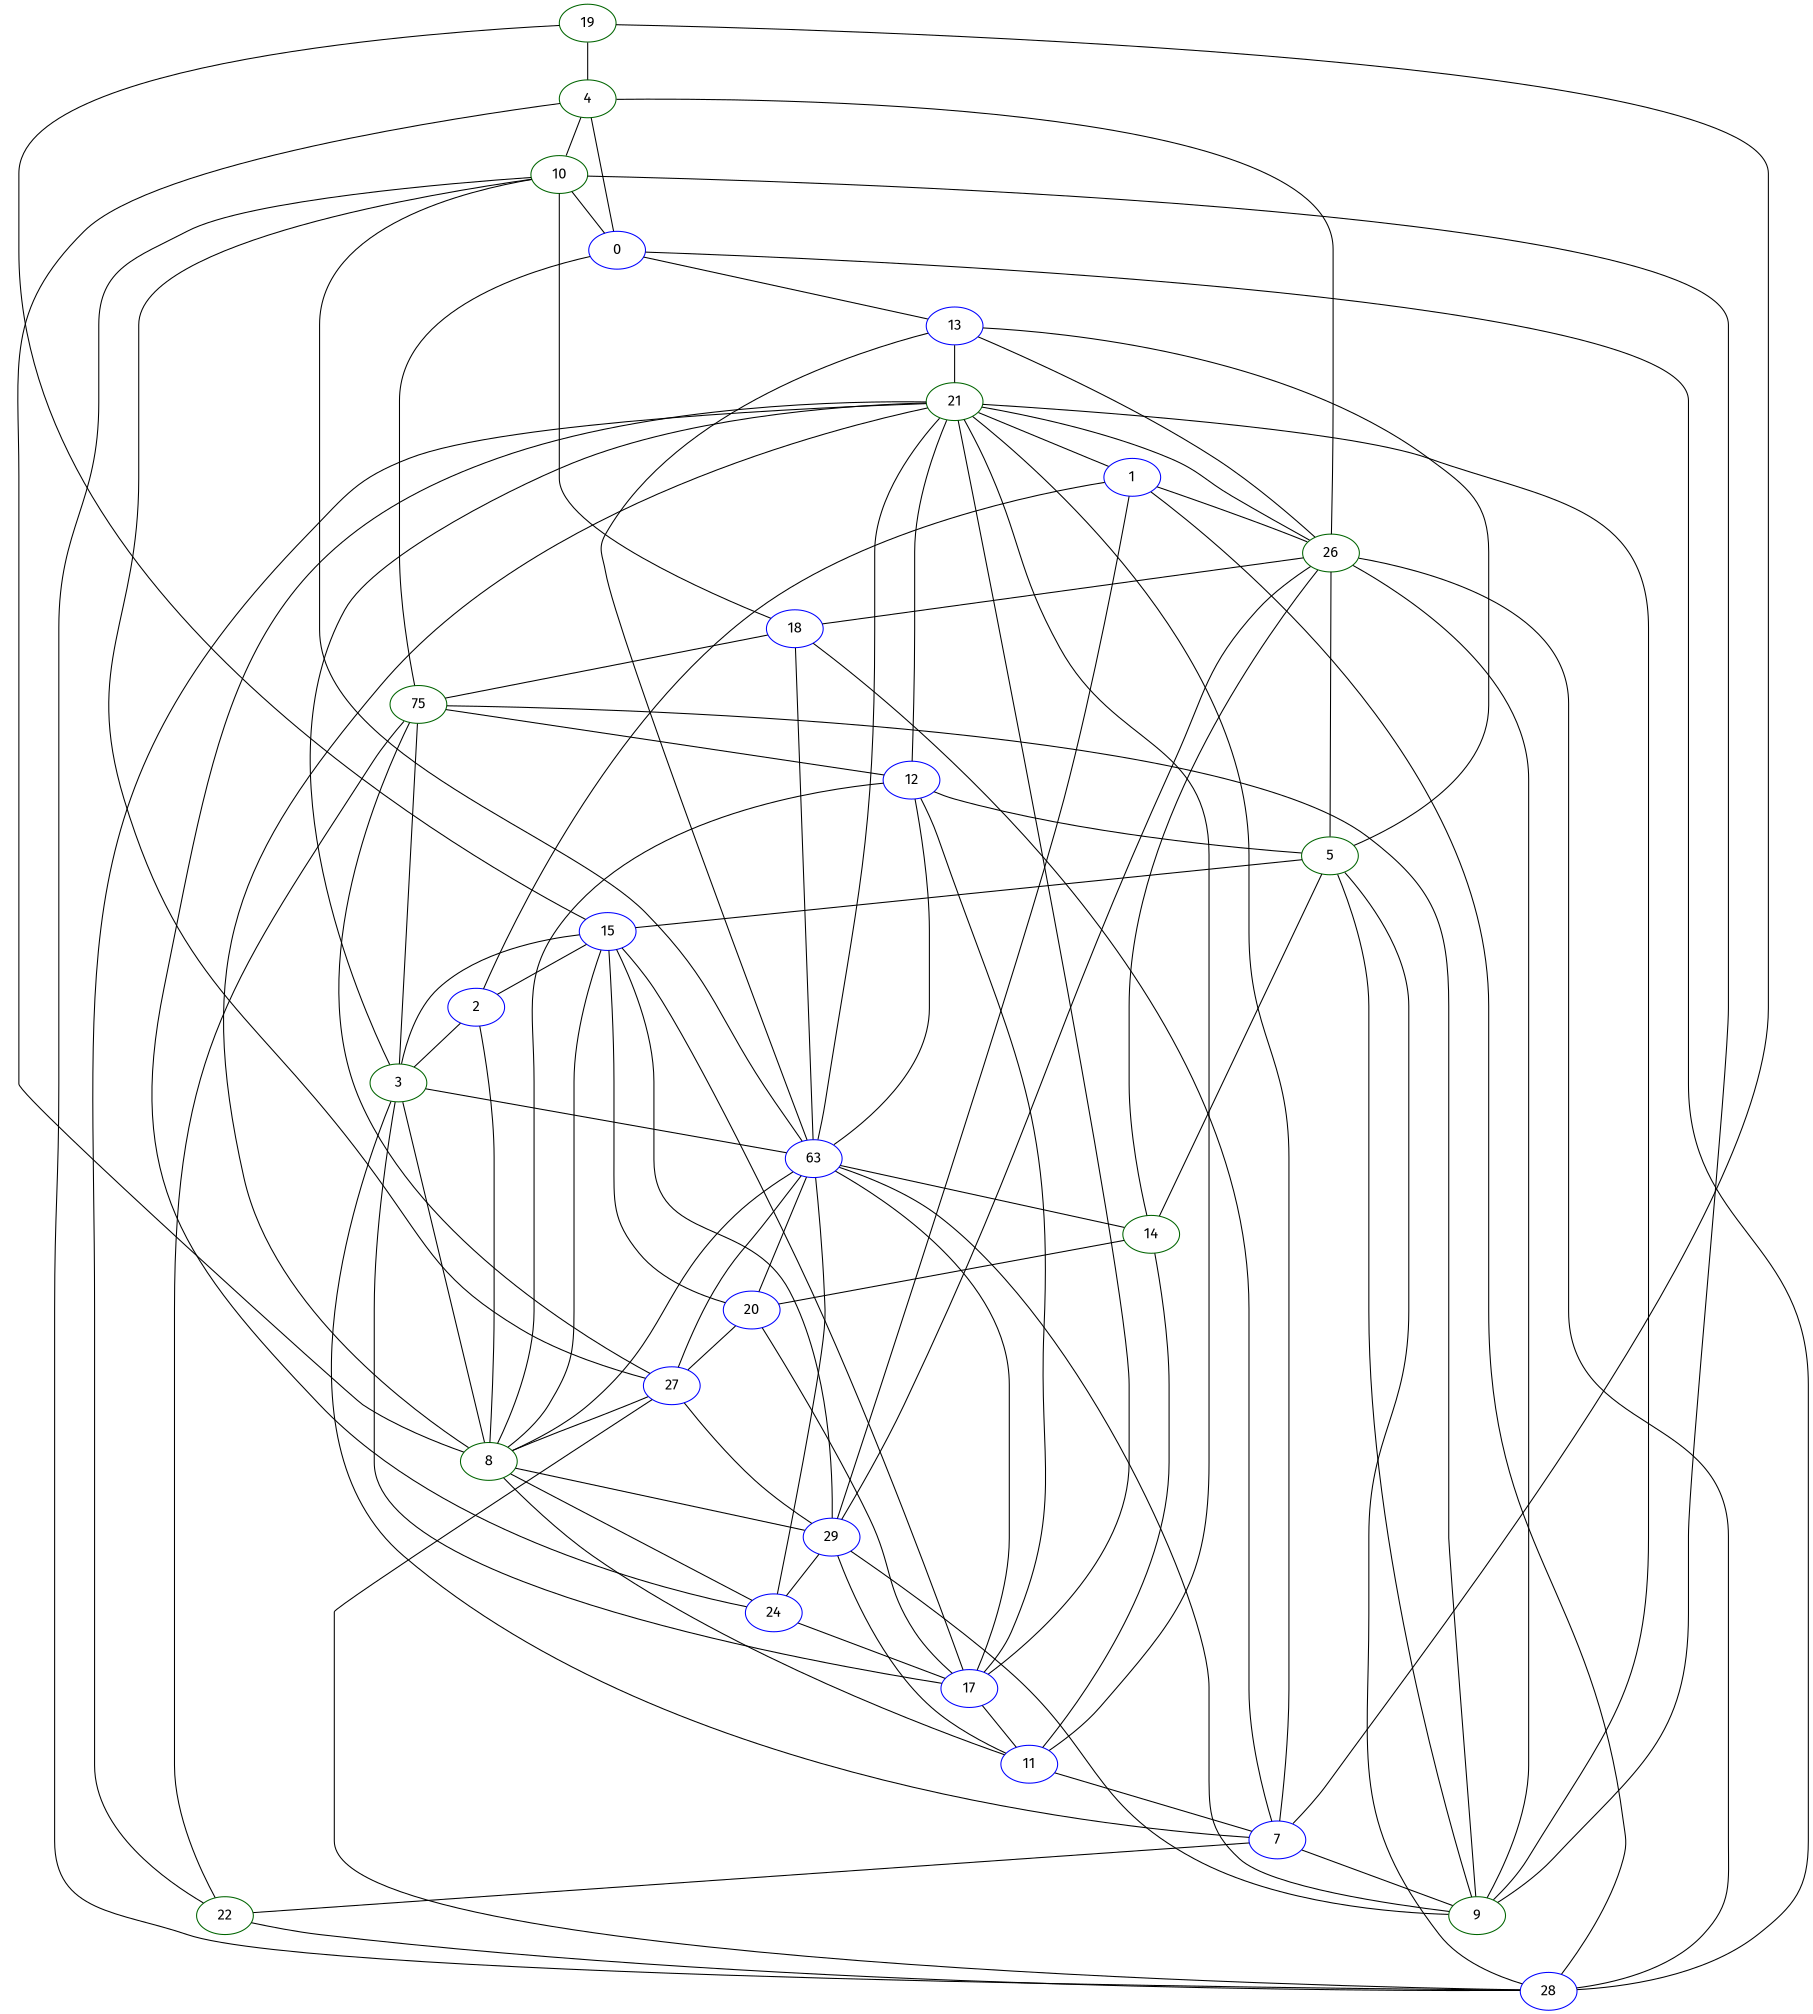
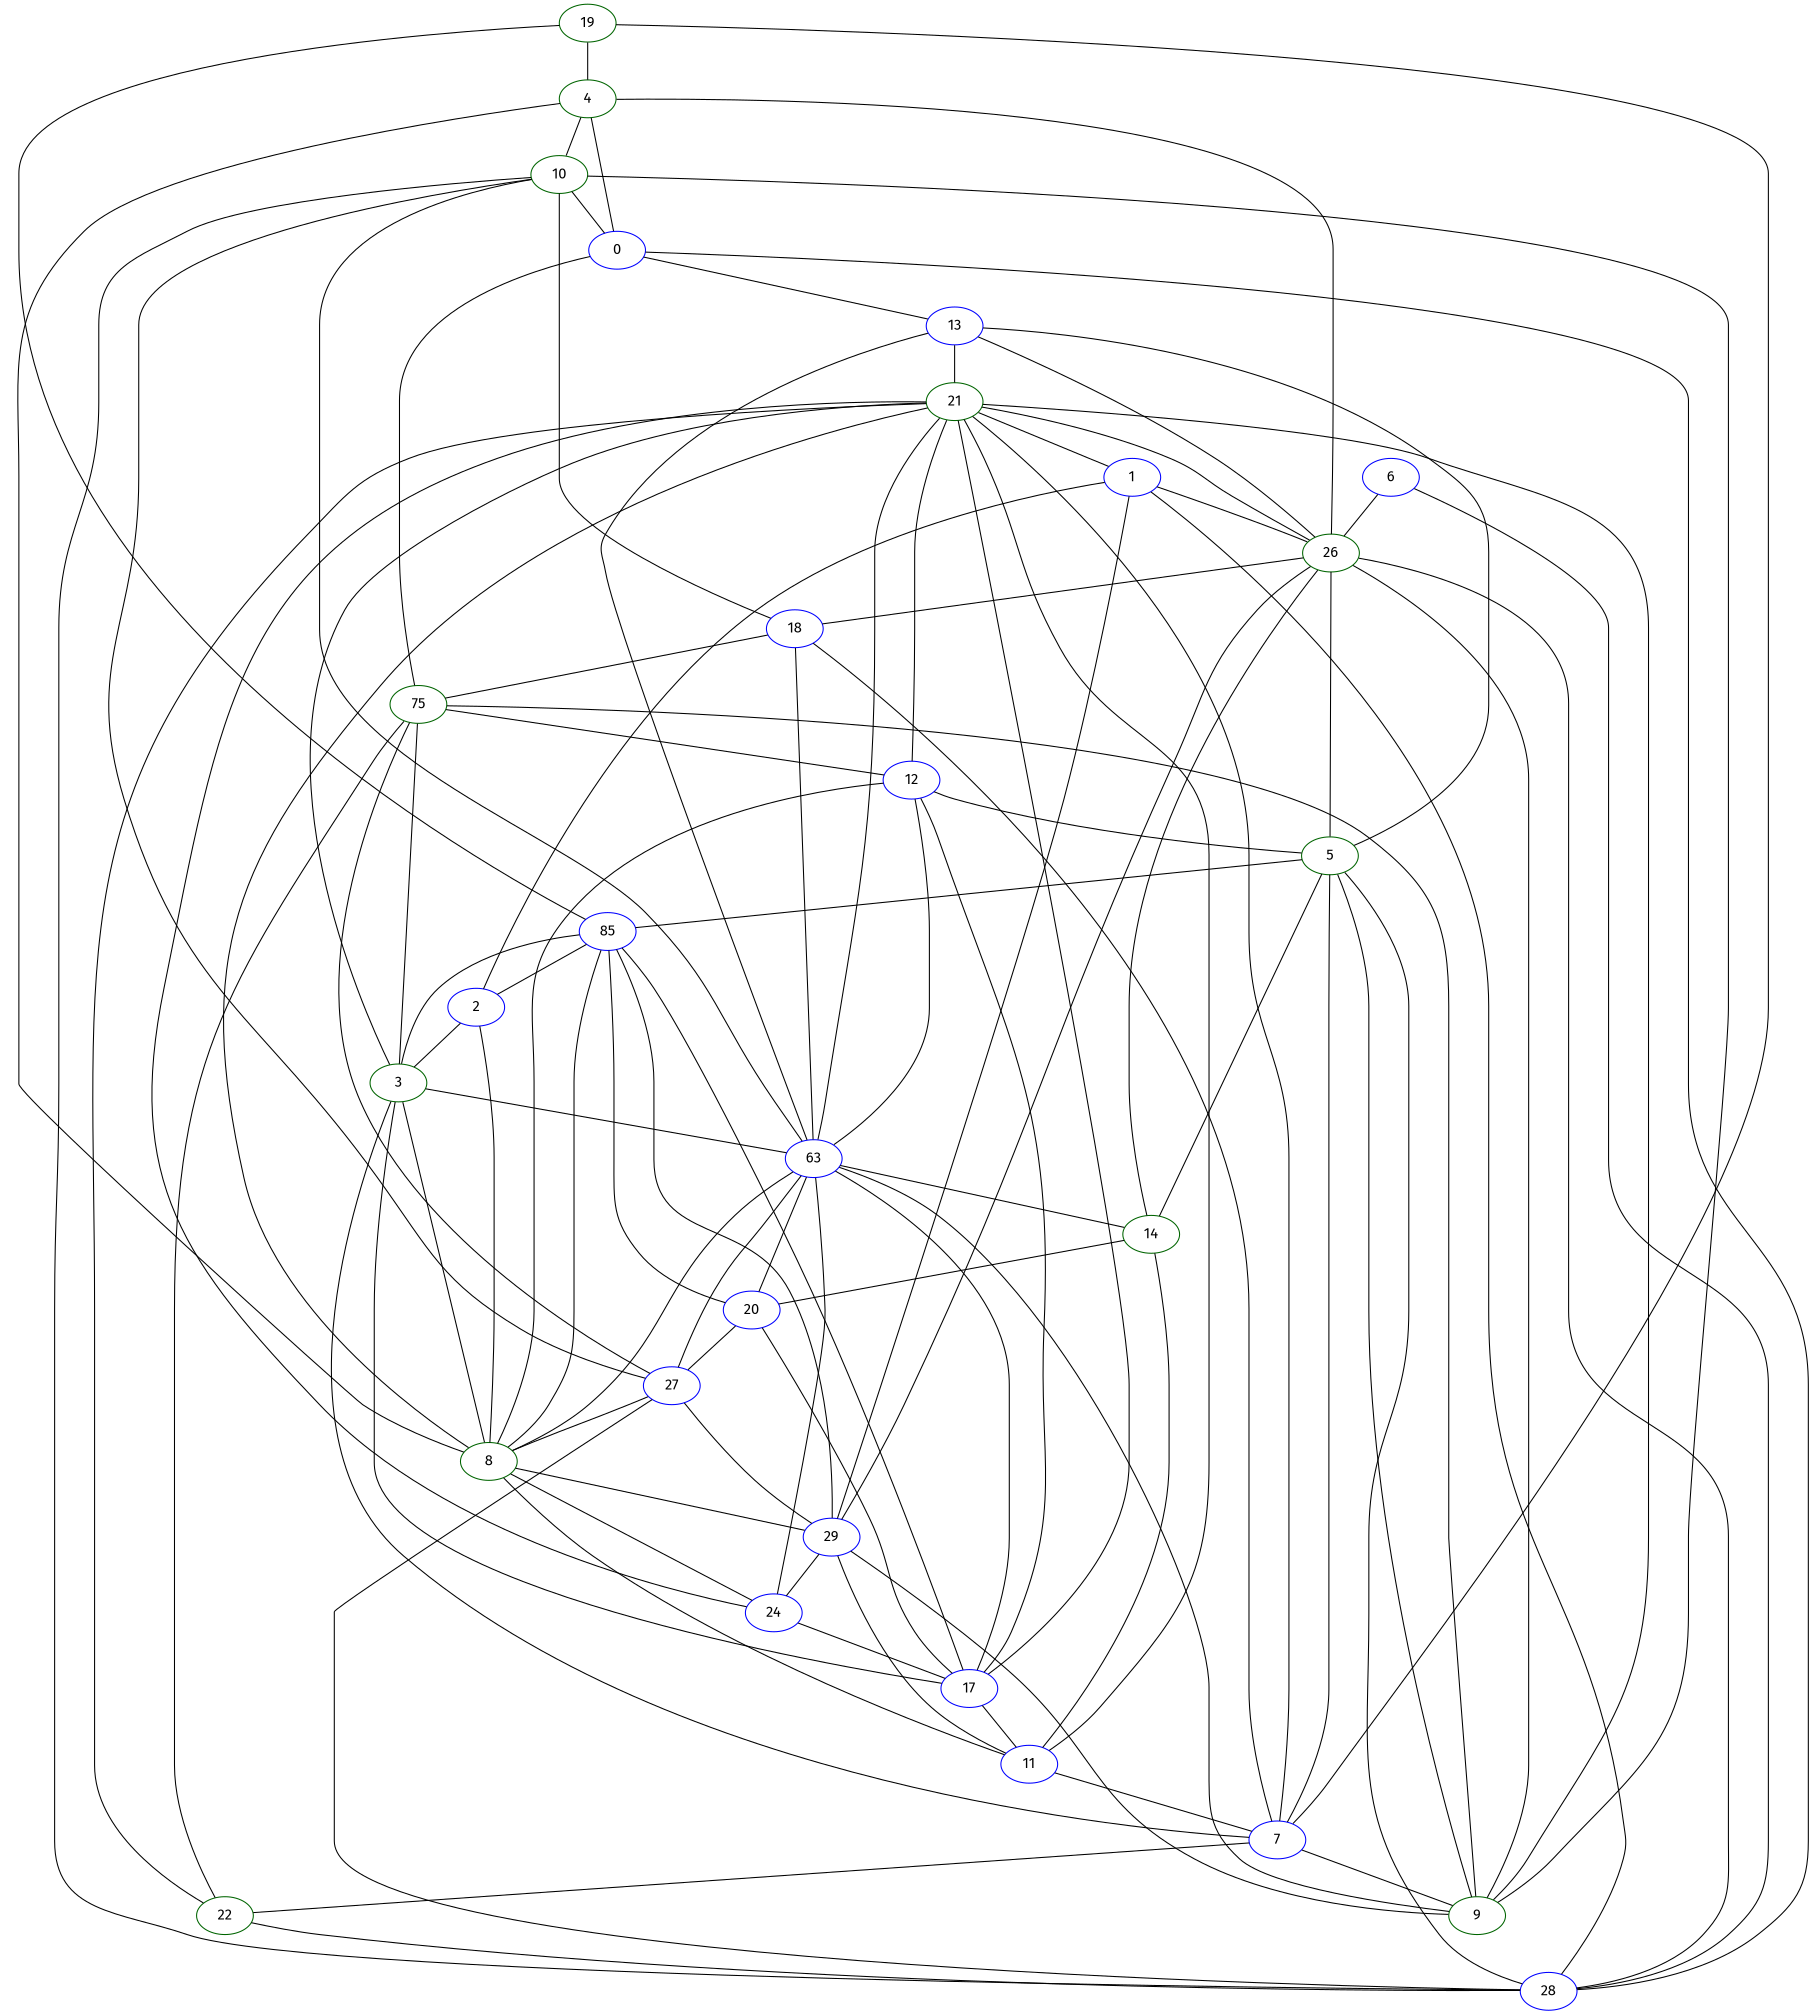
  graph {
    fontname="Fira Sans"
    node [color=blue fontname="Fira Sans"]
    edge [fontname="Fira Sans"]
    4 [color=darkgreen]
    0
    13
    10 [color=darkgreen]
    21 [color=darkgreen]
    5 [color=darkgreen]
    26 [color=darkgreen]
    1
    28
    29
    18
    27
-   15
+   15 [label=85]
    24
    11
    2
    3 [color=darkgreen]
    8 [color=darkgreen]
    n19 [label=63]
    9 [color=darkgreen]
    7
    22 [color=darkgreen]
    12
    17
    14 [color=darkgreen]
    20
+   6
    n28 [color=darkgreen label=75]
    19 [color=darkgreen]
    4 -- 10
    0 -- 4
    0 -- 13
    13 -- 21
    13 -- 5
    10 -- 0
    10 -- 27
    21 -- 1
    21 -- 24
    21 -- 11
    21 -- n19
    21 -- 9
    21 -- 7
    21 -- 22
    21 -- 12
    21 -- 17
    5 -- 15
    5 -- 9
    26 -- 4
    26 -- 13
    26 -- 21
    26 -- 5
    26 -- 29
    26 -- 18
    1 -- 26
    1 -- 28
    1 -- 29
    28 -- 0
    28 -- 10
    28 -- 5
    28 -- 26
    28 -- 27
    29 -- 15
    29 -- 24
    29 -- 11
    18 -- 10
    18 -- n28
    27 -- 29
    27 -- 8
    27 -- n28
    15 -- 2
    15 -- 3
    15 -- 20
    24 -- 17
    11 -- 7
    2 -- 1
    2 -- 3
    3 -- 21
    3 -- 8
    3 -- n19
    8 -- 4
    8 -- 21
    8 -- 29
    8 -- 15
    8 -- 24
    8 -- 11
    8 -- 2
    n19 -- 13
    n19 -- 10
    n19 -- 18
    n19 -- 27
    n19 -- 24
    n19 -- 8
    n19 -- 14
    9 -- 10
    9 -- 26
    9 -- 29
    9 -- n19
+   7 -- 5
    7 -- 18
    7 -- 3
    7 -- 9
    7 -- 22
    22 -- 28
    22 -- n28
    12 -- 5
    12 -- 8
    12 -- n19
    17 -- 15
    17 -- 11
    17 -- 3
    17 -- n19
    17 -- 12
    14 -- 5
    14 -- 26
    14 -- 11
    14 -- 20
    20 -- 27
    20 -- n19
    20 -- 17
+   6 -- 26
+   6 -- 28
    n28 -- 0
    n28 -- 3
    n28 -- 9
    n28 -- 12
    19 -- 4
    19 -- 15
    19 -- 7
  }
